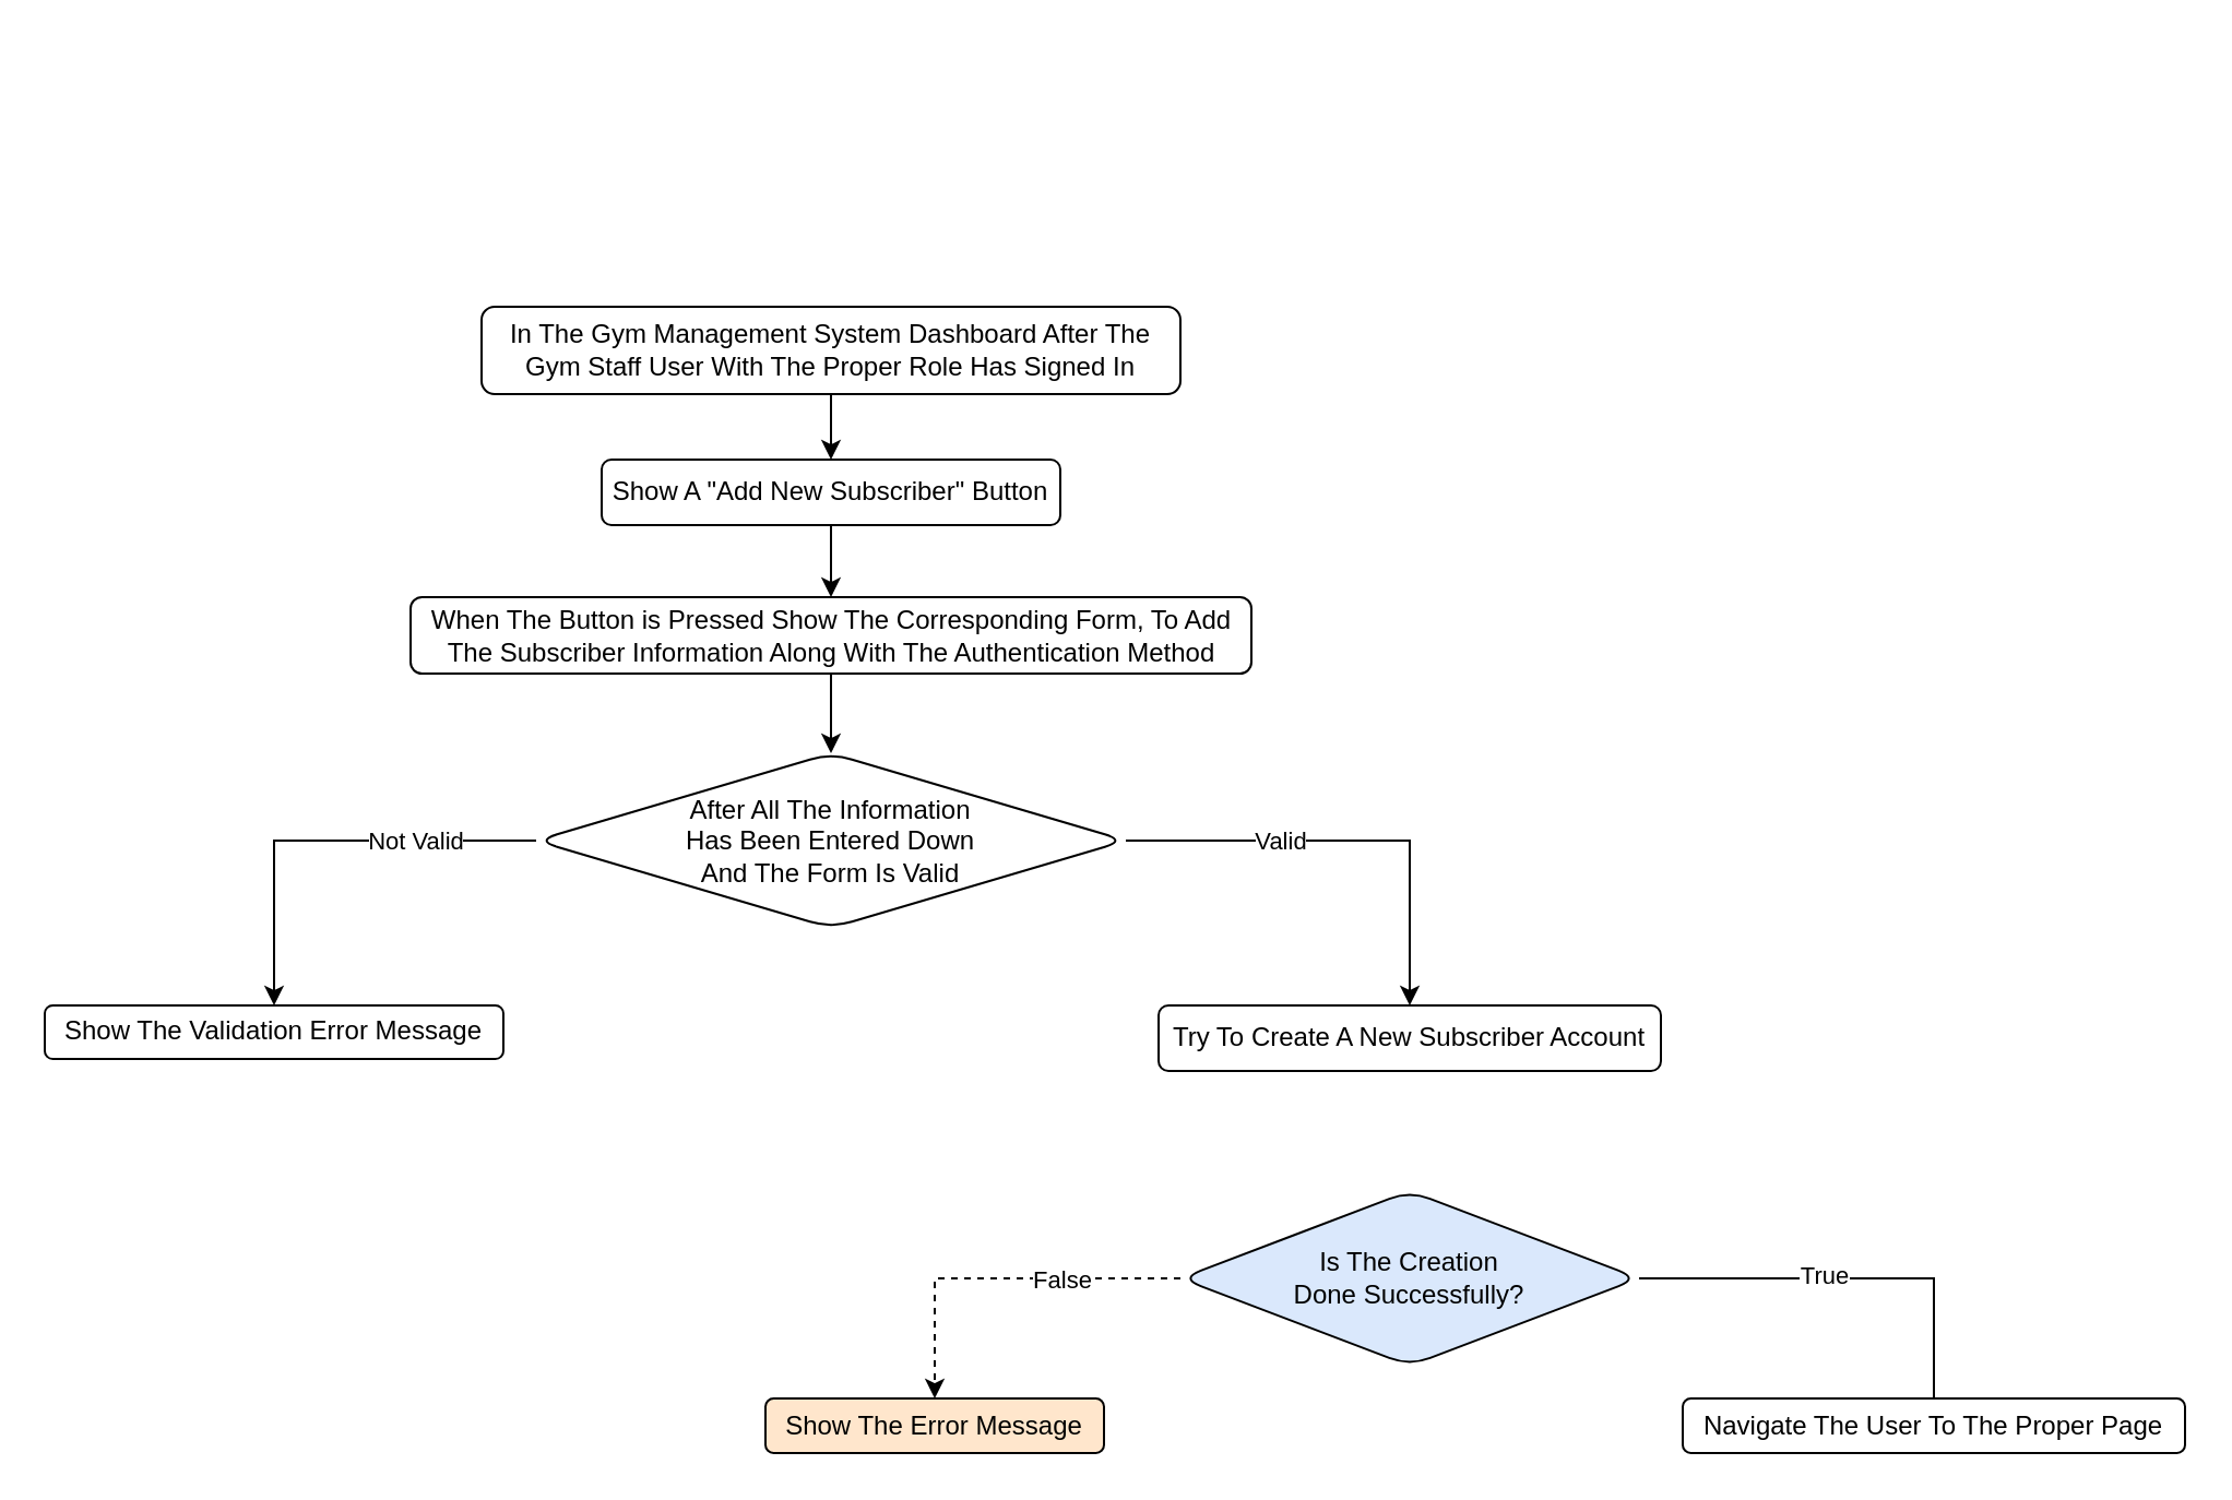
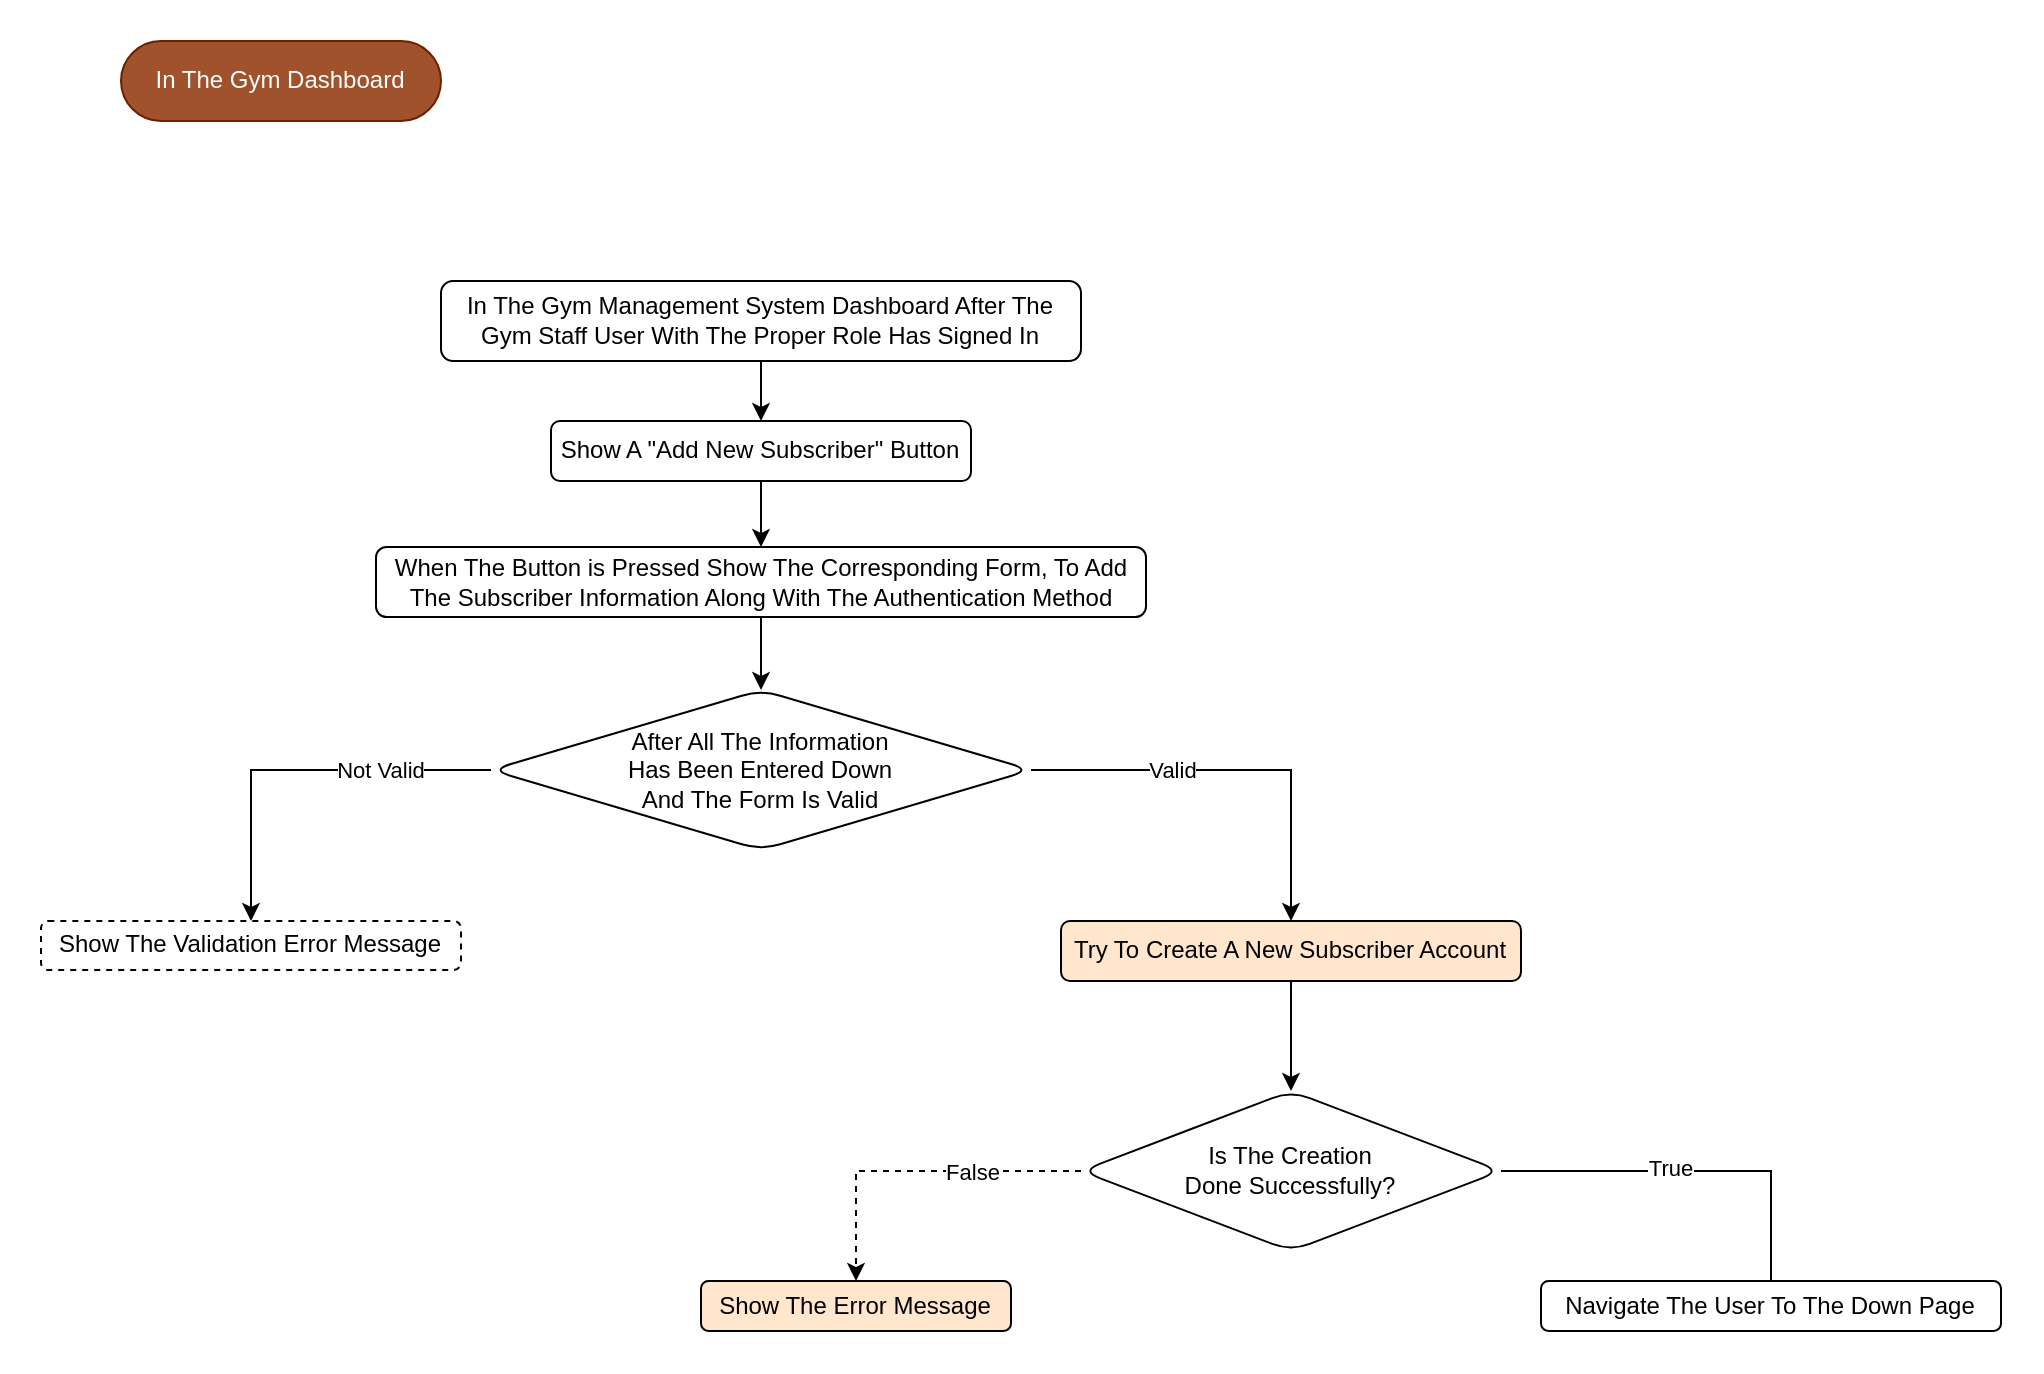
  <mxCell id="0" />
  <mxCell id="1" parent="0" />
  <mxCell id="2" value="" style="edgeStyle=orthogonalEdgeStyle;rounded=0;orthogonalLoop=1;jettySize=auto;html=1;" parent="1" source="3" target="5" edge="1"><mxGeometry relative="1" as="geometry" /></mxCell>
  <mxCell id="3" value="In The Gym Management System Dashboard After The Gym Staff User With The Proper Role Has Signed In" style="rounded=1;whiteSpace=wrap;html=1;" parent="1" vertex="1"><mxGeometry x="220" width="320" height="40" as="geometry" y="140" /></mxCell>
  <mxCell id="4" value="" style="edgeStyle=orthogonalEdgeStyle;rounded=0;orthogonalLoop=1;jettySize=auto;html=1;" parent="1" source="5" target="7" edge="1"><mxGeometry relative="1" as="geometry" /></mxCell>
  <mxCell id="5" value="Show A &quot;Add New Subscriber&quot; Button" style="whiteSpace=wrap;html=1;rounded=1;" parent="1" vertex="1"><mxGeometry x="275" y="210" width="210" height="30" as="geometry" /></mxCell>
  <mxCell id="6" value="" style="edgeStyle=orthogonalEdgeStyle;rounded=0;orthogonalLoop=1;jettySize=auto;html=1;" parent="1" source="7" target="12" edge="1"><mxGeometry relative="1" as="geometry" /></mxCell>
  <mxCell id="7" value="When The Button is Pressed Show The Corresponding Form, To Add The Subscriber Information Along With The Authentication Method" style="whiteSpace=wrap;html=1;rounded=1;" parent="1" vertex="1"><mxGeometry x="187.5" y="273" width="385" height="35" as="geometry" /></mxCell>
  <mxCell id="8" value="" style="edgeStyle=orthogonalEdgeStyle;rounded=0;orthogonalLoop=1;jettySize=auto;html=1;" parent="1" source="12" target="14" edge="1"><mxGeometry relative="1" as="geometry" /></mxCell>
  <mxCell id="9" value="Valid" style="edgeLabel;html=1;align=center;verticalAlign=middle;resizable=0;points=[];" parent="8" vertex="1" connectable="0"><mxGeometry x="-0.028" y="1" relative="1" as="geometry"><mxPoint x="-30" y="1" as="offset" /></mxGeometry></mxCell>
  <mxCell id="10" value="" style="edgeStyle=orthogonalEdgeStyle;rounded=0;orthogonalLoop=1;jettySize=auto;html=1;" parent="1" source="12" target="15" edge="1"><mxGeometry relative="1" as="geometry" /></mxCell>
  <mxCell id="11" value="Not Valid" style="edgeLabel;html=1;align=center;verticalAlign=middle;resizable=0;points=[];" parent="10" vertex="1" connectable="0"><mxGeometry x="-0.092" relative="1" as="geometry"><mxPoint x="33" as="offset" /></mxGeometry></mxCell>
  <mxCell id="12" value="After All The Information&lt;br&gt;Has Been Entered Down&lt;br&gt;And The Form Is Valid" style="rhombus;whiteSpace=wrap;html=1;rounded=1;" parent="1" vertex="1"><mxGeometry x="245" y="344.5" width="270" height="80" as="geometry" /></mxCell>
- <mxCell id="14" value="Try To Create A New Subscriber Account" style="whiteSpace=wrap;html=1;rounded=1;" parent="1" vertex="1"><mxGeometry x="530" y="460" width="230" height="30" as="geometry" /></mxCell>
- <mxCell id="15" value="Show The Validation Error Message" style="whiteSpace=wrap;html=1;rounded=1;" parent="1" vertex="1"><mxGeometry x="20" y="460" width="210" height="24.5" as="geometry" /></mxCell>
+ <mxCell id="13" value="" style="edgeStyle=orthogonalEdgeStyle;rounded=0;orthogonalLoop=1;jettySize=auto;html=1;" parent="1" source="14" target="20" edge="1"><mxGeometry relative="1" as="geometry" /></mxCell>
+ <mxCell id="14" value="Try To Create A New Subscriber Account" style="whiteSpace=wrap;html=1;rounded=1;fillColor=#ffe6cc;" parent="1" vertex="1"><mxGeometry x="530" y="460" width="230" height="30" as="geometry" /></mxCell>
+ <mxCell id="15" value="Show The Validation Error Message" style="whiteSpace=wrap;html=1;rounded=1;dashed=1;" parent="1" vertex="1"><mxGeometry x="20" y="460" width="210" height="24.5" as="geometry" /></mxCell>
  <mxCell id="16" value="" style="edgeStyle=orthogonalEdgeStyle;rounded=0;orthogonalLoop=1;jettySize=auto;html=1;endArrow=none;" parent="1" source="20" target="21" edge="1"><mxGeometry relative="1" as="geometry" /></mxCell>
  <mxCell id="17" value="True" style="edgeLabel;html=1;align=center;verticalAlign=middle;resizable=0;points=[];" parent="16" vertex="1" connectable="0"><mxGeometry x="-0.115" y="2" relative="1" as="geometry"><mxPoint as="offset" /></mxGeometry></mxCell>
  <mxCell id="18" value="" style="edgeStyle=orthogonalEdgeStyle;rounded=0;orthogonalLoop=1;jettySize=auto;html=1;dashed=1;" parent="1" source="20" target="22" edge="1"><mxGeometry relative="1" as="geometry" /></mxCell>
  <mxCell id="19" value="False" style="edgeLabel;html=1;align=center;verticalAlign=middle;resizable=0;points=[];" parent="18" vertex="1" connectable="0"><mxGeometry x="-0.273" y="-2" relative="1" as="geometry"><mxPoint x="6" y="2" as="offset" /></mxGeometry></mxCell>
- <mxCell id="20" value="Is The Creation&lt;br&gt;Done Successfully?" style="rhombus;whiteSpace=wrap;html=1;rounded=1;fillColor=#dae8fc;" parent="1" vertex="1"><mxGeometry x="540" y="545" width="210" height="80" as="geometry" /></mxCell>
- <mxCell id="21" value="Navigate The User To The Proper Page" style="whiteSpace=wrap;html=1;rounded=1;" parent="1" vertex="1"><mxGeometry x="770" y="640" width="230" height="25" as="geometry" /></mxCell>
+ <mxCell id="20" value="Is The Creation&lt;br&gt;Done Successfully?" style="rhombus;whiteSpace=wrap;html=1;rounded=1;" parent="1" vertex="1"><mxGeometry x="540" y="545" width="210" height="80" as="geometry" /></mxCell>
+ <mxCell id="21" value="Navigate The User To The Down Page" style="whiteSpace=wrap;html=1;rounded=1;" parent="1" vertex="1"><mxGeometry x="770" y="640" width="230" height="25" as="geometry" /></mxCell>
  <mxCell id="22" value="Show The Error Message" style="whiteSpace=wrap;html=1;rounded=1;fillColor=#ffe6cc;" parent="1" vertex="1"><mxGeometry x="350" y="640" width="155" height="25" as="geometry" /></mxCell>
+ <mxCell id="23" value="In The Gym Dashboard" style="rounded=1;whiteSpace=wrap;html=1;fillColor=#a0522d;fontColor=#ffffff;strokeColor=#6D1F00;arcSize=50;" parent="1" vertex="1"><mxGeometry x="60" y="20" width="160" height="40" as="geometry" /></mxCell>
